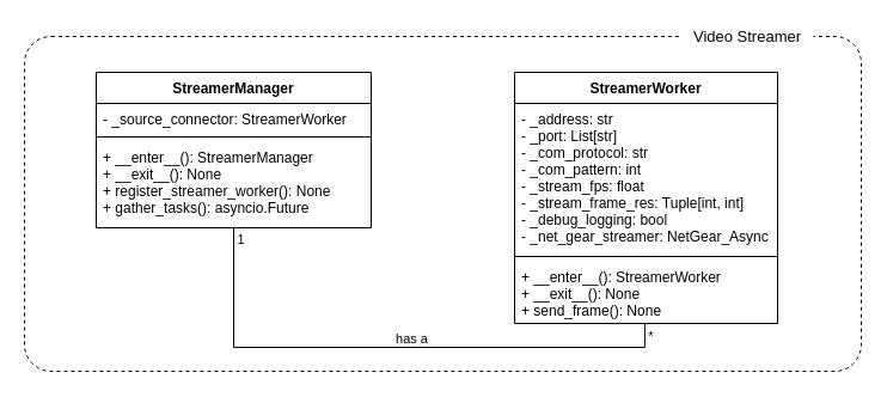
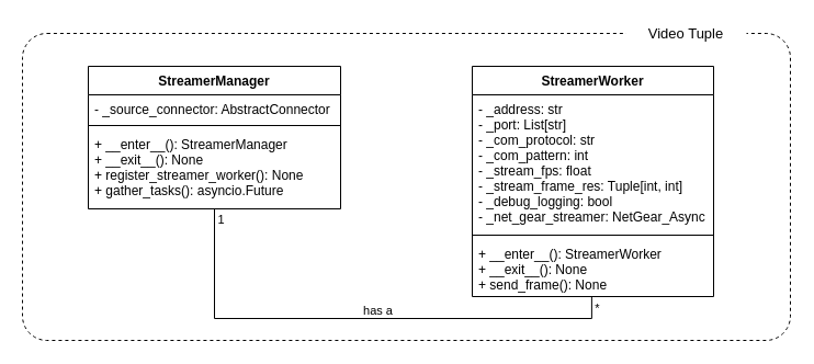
  <mxCell id="0" />
  <mxCell id="1" parent="0" />
  <mxCell id="2" value="" style="rounded=1;whiteSpace=wrap;html=1;fillColor=none;dashed=1;perimeterSpacing=0;arcSize=8;" parent="1" vertex="1"><mxGeometry x="20" y="30" width="700" height="280" as="geometry" /></mxCell>
- <mxCell id="3" value="&lt;font style=&quot;font-size: 13px&quot;&gt;Video Streamer&lt;/font&gt;" style="text;html=1;strokeColor=none;align=center;verticalAlign=middle;whiteSpace=wrap;rounded=0;dashed=1;fillColor=#ffffff;" parent="1" vertex="1"><mxGeometry x="570" y="20" width="110" height="20" as="geometry" /></mxCell>
+ <mxCell id="3" value="&lt;font style=&quot;font-size: 13px&quot;&gt;Video Tuple&lt;/font&gt;" style="text;html=1;strokeColor=none;align=center;verticalAlign=middle;whiteSpace=wrap;rounded=0;dashed=1;fillColor=#ffffff;" parent="1" vertex="1"><mxGeometry x="570" y="20" width="110" height="20" as="geometry" /></mxCell>
  <mxCell id="4" value="StreamerWorker" style="swimlane;fontStyle=1;align=center;verticalAlign=top;childLayout=stackLayout;horizontal=1;startSize=26;horizontalStack=0;resizeParent=1;resizeParentMax=0;resizeLast=0;collapsible=1;marginBottom=0;fillColor=#ffffff;" parent="1" vertex="1"><mxGeometry x="430" y="60" width="220" height="210" as="geometry"><mxRectangle x="330" y="270" width="110" height="26" as="alternateBounds" /></mxGeometry></mxCell>
  <mxCell id="5" value="- _address: str&#10;- _port: List[str]&#10;- _com_protocol: str&#10;- _com_pattern: int&#10;- _stream_fps: float&#10;- _stream_frame_res: Tuple[int, int]&#10;- _debug_logging: bool&#10;- _net_gear_streamer: NetGear_Async&#10;&#10;" style="text;strokeColor=none;fillColor=none;align=left;verticalAlign=top;spacingLeft=4;spacingRight=4;overflow=hidden;rotatable=0;points=[[0,0.5],[1,0.5]];portConstraint=eastwest;" parent="4" vertex="1"><mxGeometry y="26" width="220" height="124" as="geometry" /></mxCell>
  <mxCell id="6" value="" style="line;strokeWidth=1;fillColor=none;align=left;verticalAlign=middle;spacingTop=-1;spacingLeft=3;spacingRight=3;rotatable=0;labelPosition=right;points=[];portConstraint=eastwest;" parent="4" vertex="1"><mxGeometry y="150" width="220" height="8" as="geometry" /></mxCell>
  <mxCell id="7" value="+ __enter__(): StreamerWorker&#10;+ __exit__(): None&#10;+ send_frame(): None" style="text;strokeColor=none;fillColor=none;align=left;verticalAlign=top;spacingLeft=4;spacingRight=4;overflow=hidden;rotatable=0;points=[[0,0.5],[1,0.5]];portConstraint=eastwest;" parent="4" vertex="1"><mxGeometry y="158" width="220" height="52" as="geometry" /></mxCell>
  <mxCell id="8" style="edgeStyle=orthogonalEdgeStyle;rounded=0;orthogonalLoop=1;jettySize=auto;html=1;entryX=0.495;entryY=1.003;entryDx=0;entryDy=0;entryPerimeter=0;startArrow=none;startFill=0;endArrow=none;endFill=0;exitX=0.5;exitY=1.004;exitDx=0;exitDy=0;exitPerimeter=0;" parent="1" source="15" target="7" edge="1"><mxGeometry relative="1" as="geometry" /></mxCell>
  <mxCell id="9" value="has a" style="edgeLabel;html=1;align=center;verticalAlign=middle;resizable=0;points=[];" parent="8" vertex="1" connectable="0"><mxGeometry x="0.071" relative="1" as="geometry"><mxPoint y="-8" as="offset" /></mxGeometry></mxCell>
  <mxCell id="10" value="1" style="edgeLabel;html=1;align=center;verticalAlign=middle;resizable=0;points=[];" parent="8" vertex="1" connectable="0"><mxGeometry x="-0.972" relative="1" as="geometry"><mxPoint x="5" y="3" as="offset" /></mxGeometry></mxCell>
  <mxCell id="11" value="*" style="edgeLabel;html=1;align=center;verticalAlign=middle;resizable=0;points=[];" parent="8" vertex="1" connectable="0"><mxGeometry x="0.971" relative="1" as="geometry"><mxPoint x="5" y="4" as="offset" /></mxGeometry></mxCell>
  <mxCell id="12" value="StreamerManager" style="swimlane;fontStyle=1;align=center;verticalAlign=top;childLayout=stackLayout;horizontal=1;startSize=26;horizontalStack=0;resizeParent=1;resizeParentMax=0;resizeLast=0;collapsible=1;marginBottom=0;fillColor=#ffffff;" parent="1" vertex="1"><mxGeometry x="80" y="60" width="230" height="130" as="geometry"><mxRectangle x="330" y="270" width="110" height="26" as="alternateBounds" /></mxGeometry></mxCell>
- <mxCell id="13" value="- _source_connector: StreamerWorker&#10;" style="text;strokeColor=none;fillColor=none;align=left;verticalAlign=top;spacingLeft=4;spacingRight=4;overflow=hidden;rotatable=0;points=[[0,0.5],[1,0.5]];portConstraint=eastwest;" parent="12" vertex="1"><mxGeometry y="26" width="230" height="24" as="geometry" /></mxCell>
+ <mxCell id="13" value="- _source_connector: AbstractConnector&#10;" style="text;strokeColor=none;fillColor=none;align=left;verticalAlign=top;spacingLeft=4;spacingRight=4;overflow=hidden;rotatable=0;points=[[0,0.5],[1,0.5]];portConstraint=eastwest;" parent="12" vertex="1"><mxGeometry y="26" width="230" height="24" as="geometry" /></mxCell>
  <mxCell id="14" value="" style="line;strokeWidth=1;fillColor=none;align=left;verticalAlign=middle;spacingTop=-1;spacingLeft=3;spacingRight=3;rotatable=0;labelPosition=right;points=[];portConstraint=eastwest;" parent="12" vertex="1"><mxGeometry y="50" width="230" height="8" as="geometry" /></mxCell>
  <mxCell id="15" value="+ __enter__(): StreamerManager&#10;+ __exit__(): None&#10;+ register_streamer_worker(): None&#10;+ gather_tasks(): asyncio.Future" style="text;strokeColor=none;fillColor=none;align=left;verticalAlign=top;spacingLeft=4;spacingRight=4;overflow=hidden;rotatable=0;points=[[0,0.5],[1,0.5]];portConstraint=eastwest;" parent="12" vertex="1"><mxGeometry y="58" width="230" height="72" as="geometry" /></mxCell>
